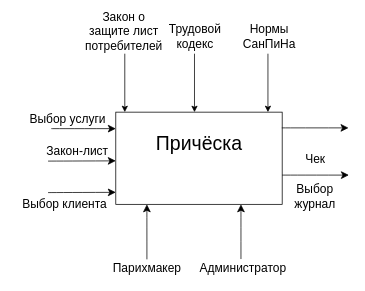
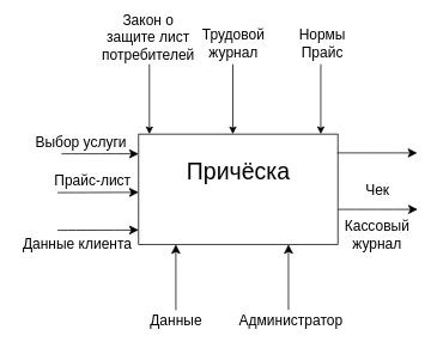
  <mxCell id="0" />
  <mxCell id="1" parent="0" />
  <mxCell id="2" value="" style="rounded=0;whiteSpace=wrap;html=1;" parent="1" vertex="1"><mxGeometry x="154" y="149" width="222" height="123" as="geometry" /></mxCell>
  <mxCell id="3" value="Причёска" style="text;strokeColor=none;fillColor=none;html=1;align=center;verticalAlign=middle;whiteSpace=wrap;rounded=0;fontSize=26;strokeWidth=1;" parent="1" vertex="1"><mxGeometry x="185.5" y="151" width="159" height="79" as="geometry" /></mxCell>
  <mxCell id="4" value="" style="endArrow=classic;html=1;rounded=0;fontSize=12;startSize=8;endSize=8;curved=1;entryX=-0.012;entryY=0.94;entryDx=0;entryDy=0;entryPerimeter=0;" parent="1" edge="1"><mxGeometry width="50" height="50" relative="1" as="geometry"><mxPoint x="63.66" y="256.32" as="sourcePoint" /><mxPoint x="153.996" y="256" as="targetPoint" /></mxGeometry></mxCell>
  <mxCell id="5" value="" style="endArrow=classic;html=1;rounded=0;fontSize=12;startSize=8;endSize=8;curved=1;" parent="1" edge="1"><mxGeometry width="50" height="50" relative="1" as="geometry"><mxPoint x="68" y="171" as="sourcePoint" /><mxPoint x="154" y="171" as="targetPoint" /></mxGeometry></mxCell>
- <mxCell id="6" value="&lt;div&gt;Выбор клиента&lt;/div&gt;" style="text;strokeColor=none;fillColor=none;html=1;align=center;verticalAlign=middle;whiteSpace=wrap;rounded=0;fontSize=16;" parent="1" vertex="1"><mxGeometry x="20" y="262" width="132" height="17" as="geometry" /></mxCell>
- <mxCell id="7" value="&lt;div&gt;Закон-лист&lt;/div&gt;" style="text;strokeColor=none;fillColor=none;html=1;align=center;verticalAlign=middle;whiteSpace=wrap;rounded=0;fontSize=16;" parent="1" vertex="1"><mxGeometry x="52" y="191" width="102" height="19" as="geometry" /></mxCell>
+ <mxCell id="6" value="&lt;div&gt;Данные клиента&lt;/div&gt;" style="text;strokeColor=none;fillColor=none;html=1;align=center;verticalAlign=middle;whiteSpace=wrap;rounded=0;fontSize=16;" parent="1" vertex="1"><mxGeometry x="20" y="262" width="132" height="17" as="geometry" /></mxCell>
+ <mxCell id="7" value="&lt;div&gt;Прайс-лист&lt;/div&gt;" style="text;strokeColor=none;fillColor=none;html=1;align=center;verticalAlign=middle;whiteSpace=wrap;rounded=0;fontSize=16;" parent="1" vertex="1"><mxGeometry x="52" y="191" width="102" height="19" as="geometry" /></mxCell>
  <mxCell id="8" value="" style="endArrow=classic;html=1;rounded=0;fontSize=12;startSize=8;endSize=8;curved=1;entryX=0.063;entryY=1.015;entryDx=0;entryDy=0;entryPerimeter=0;" parent="1" edge="1"><mxGeometry width="50" height="50" relative="1" as="geometry"><mxPoint x="195.51" y="345.42" as="sourcePoint" /><mxPoint x="195.496" y="272" as="targetPoint" /><Array as="points"><mxPoint x="195.51" y="294.42" /></Array></mxGeometry></mxCell>
- <mxCell id="9" value="&lt;div&gt;Парихмакер&lt;/div&gt;" style="text;strokeColor=none;fillColor=none;html=1;align=center;verticalAlign=middle;whiteSpace=wrap;rounded=0;fontSize=16;" parent="1" vertex="1"><mxGeometry x="144" y="347" width="104" height="19" as="geometry" /></mxCell>
- <mxCell id="10" value="Выбор журнал" style="text;strokeColor=none;fillColor=none;html=1;align=center;verticalAlign=middle;whiteSpace=wrap;rounded=0;fontSize=16;" parent="1" vertex="1"><mxGeometry x="383" y="242" width="74" height="37" as="geometry" /></mxCell>
+ <mxCell id="9" value="&lt;div&gt;Данные&lt;/div&gt;" style="text;strokeColor=none;fillColor=none;html=1;align=center;verticalAlign=middle;whiteSpace=wrap;rounded=0;fontSize=16;" parent="1" vertex="1"><mxGeometry x="144" y="347" width="104" height="19" as="geometry" /></mxCell>
+ <mxCell id="10" value="Кассовый журнал" style="text;strokeColor=none;fillColor=none;html=1;align=center;verticalAlign=middle;whiteSpace=wrap;rounded=0;fontSize=16;" parent="1" vertex="1"><mxGeometry x="383" y="242" width="74" height="37" as="geometry" /></mxCell>
  <mxCell id="11" value="Чек" style="text;strokeColor=none;fillColor=none;html=1;align=center;verticalAlign=middle;whiteSpace=wrap;rounded=0;fontSize=16;" parent="1" vertex="1"><mxGeometry x="384" y="204" width="73" height="16" as="geometry" /></mxCell>
  <mxCell id="12" value="" style="endArrow=classic;html=1;rounded=0;fontSize=12;startSize=8;endSize=8;curved=1;entryX=0.063;entryY=1.015;entryDx=0;entryDy=0;entryPerimeter=0;" parent="1" edge="1"><mxGeometry width="50" height="50" relative="1" as="geometry"><mxPoint x="321" y="345" as="sourcePoint" /><mxPoint x="321" y="272" as="targetPoint" /><Array as="points"><mxPoint x="321" y="294" /></Array></mxGeometry></mxCell>
  <mxCell id="13" value="Администратор" style="text;strokeColor=none;fillColor=none;html=1;align=center;verticalAlign=middle;whiteSpace=wrap;rounded=0;fontSize=16;" parent="1" vertex="1"><mxGeometry x="272" y="347" width="104" height="19" as="geometry" /></mxCell>
  <mxCell id="14" value="Выбор услуги" style="text;strokeColor=none;fillColor=none;html=1;align=center;verticalAlign=middle;whiteSpace=wrap;rounded=0;fontSize=16;" parent="1" vertex="1"><mxGeometry x="34" y="149" width="112" height="17" as="geometry" /></mxCell>
  <mxCell id="15" value="" style="endArrow=classic;html=1;rounded=0;fontSize=12;startSize=8;endSize=8;curved=1;entryX=-0.012;entryY=0.94;entryDx=0;entryDy=0;entryPerimeter=0;" parent="1" edge="1"><mxGeometry width="50" height="50" relative="1" as="geometry"><mxPoint x="63.66" y="214.32" as="sourcePoint" /><mxPoint x="153.996" y="214" as="targetPoint" /></mxGeometry></mxCell>
  <mxCell id="16" value="" style="endArrow=classic;html=1;rounded=0;fontSize=12;startSize=8;endSize=8;curved=1;exitX=1;exitY=0.25;exitDx=0;exitDy=0;" parent="1" edge="1"><mxGeometry width="50" height="50" relative="1" as="geometry"><mxPoint x="376" y="233" as="sourcePoint" /><mxPoint x="465" y="233" as="targetPoint" /></mxGeometry></mxCell>
  <mxCell id="17" value="" style="edgeStyle=none;orthogonalLoop=1;jettySize=auto;html=1;rounded=0;entryX=0.25;entryY=0;entryDx=0;entryDy=0;" parent="1" edge="1"><mxGeometry width="80" relative="1" as="geometry"><mxPoint x="259" y="71" as="sourcePoint" /><mxPoint x="259" y="149" as="targetPoint" /><Array as="points" /></mxGeometry></mxCell>
  <mxCell id="18" value="" style="endArrow=classic;html=1;rounded=0;fontSize=12;startSize=8;endSize=8;curved=1;exitX=1;exitY=0.25;exitDx=0;exitDy=0;" parent="1" edge="1"><mxGeometry width="50" height="50" relative="1" as="geometry"><mxPoint x="375.5" y="170" as="sourcePoint" /><mxPoint x="464.5" y="170" as="targetPoint" /></mxGeometry></mxCell>
  <mxCell id="19" value="" style="edgeStyle=none;orthogonalLoop=1;jettySize=auto;html=1;rounded=0;entryX=0.25;entryY=0;entryDx=0;entryDy=0;" parent="1" edge="1"><mxGeometry width="80" relative="1" as="geometry"><mxPoint x="166" y="71" as="sourcePoint" /><mxPoint x="166" y="149" as="targetPoint" /><Array as="points" /></mxGeometry></mxCell>
- <mxCell id="20" value="&lt;div&gt;Трудовой&lt;/div&gt;&lt;div&gt;кодекс&lt;/div&gt;" style="text;strokeColor=none;fillColor=none;html=1;align=center;verticalAlign=middle;whiteSpace=wrap;rounded=0;fontSize=16;" parent="1" vertex="1"><mxGeometry x="223" y="27" width="74" height="41" as="geometry" /></mxCell>
+ <mxCell id="20" value="&lt;div&gt;Трудовой&lt;/div&gt;&lt;div&gt;журнал&lt;/div&gt;" style="text;strokeColor=none;fillColor=none;html=1;align=center;verticalAlign=middle;whiteSpace=wrap;rounded=0;fontSize=16;" parent="1" vertex="1"><mxGeometry x="223" y="27" width="74" height="41" as="geometry" /></mxCell>
  <mxCell id="21" value="Закон о защите лист потребителей" style="text;strokeColor=none;fillColor=none;html=1;align=center;verticalAlign=middle;whiteSpace=wrap;rounded=0;fontSize=16;" vertex="1" parent="1"><mxGeometry x="128" y="20" width="74" height="41" as="geometry" /></mxCell>
  <mxCell id="22" value="" style="edgeStyle=none;orthogonalLoop=1;jettySize=auto;html=1;rounded=0;entryX=0.25;entryY=0;entryDx=0;entryDy=0;" edge="1" parent="1"><mxGeometry width="80" relative="1" as="geometry"><mxPoint x="357" y="71" as="sourcePoint" /><mxPoint x="357" y="149" as="targetPoint" /><Array as="points" /></mxGeometry></mxCell>
- <mxCell id="23" value="Нормы СанПиНа" style="text;strokeColor=none;fillColor=none;html=1;align=center;verticalAlign=middle;whiteSpace=wrap;rounded=0;fontSize=16;" vertex="1" parent="1"><mxGeometry x="322" y="27" width="74" height="41" as="geometry" /></mxCell>
+ <mxCell id="23" value="Нормы Прайс" style="text;strokeColor=none;fillColor=none;html=1;align=center;verticalAlign=middle;whiteSpace=wrap;rounded=0;fontSize=16;" vertex="1" parent="1"><mxGeometry x="322" y="27" width="74" height="41" as="geometry" /></mxCell>
